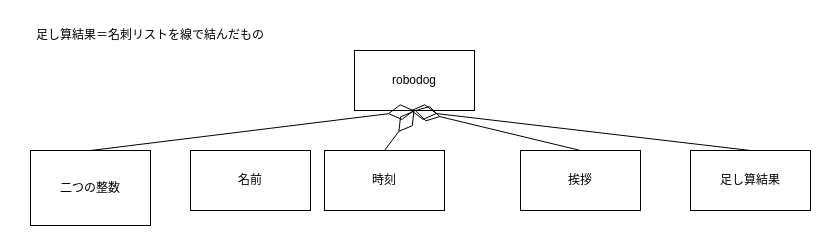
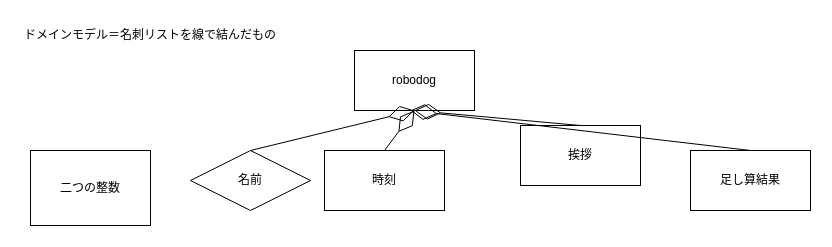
  <mxCell id="0" />
  <mxCell id="1" parent="0" />
- <mxCell id="2" value="名前" style="rounded=0;whiteSpace=wrap;html=1;" vertex="1" parent="1"><mxGeometry x="190" y="150" width="120" height="60" as="geometry" /></mxCell>
+ <mxCell id="2" value="名前" style="rhombus;whiteSpace=wrap;html=1;" vertex="1" parent="1"><mxGeometry x="190" y="150" width="120" height="60" as="geometry" /></mxCell>
  <mxCell id="3" value="時刻" style="rounded=0;whiteSpace=wrap;html=1;" vertex="1" parent="1"><mxGeometry x="324" y="150" width="120" height="60" as="geometry" /></mxCell>
- <mxCell id="4" value="挨拶" style="rounded=0;whiteSpace=wrap;html=1;" vertex="1" parent="1"><mxGeometry x="520" y="150" width="120" height="60" as="geometry" /></mxCell>
+ <mxCell id="4" value="挨拶" style="rounded=0;whiteSpace=wrap;html=1;" vertex="1" parent="1"><mxGeometry x="520" y="125" width="120" height="60" as="geometry" /></mxCell>
  <mxCell id="5" value="足し算結果" style="rounded=0;whiteSpace=wrap;html=1;" vertex="1" parent="1"><mxGeometry x="690" y="150" width="120" height="60" as="geometry" /></mxCell>
  <mxCell id="6" value="二つの整数" style="rounded=0;whiteSpace=wrap;html=1;" vertex="1" parent="1"><mxGeometry x="30" y="150" width="120" height="75" as="geometry" /></mxCell>
  <mxCell id="7" value="robodog" style="rounded=0;whiteSpace=wrap;html=1;" vertex="1" parent="1"><mxGeometry x="354" y="50" width="120" height="60" as="geometry" /></mxCell>
- <mxCell id="8" value="足し算結果＝名刺リストを線で結んだもの" style="text;html=1;align=center;verticalAlign=middle;whiteSpace=wrap;rounded=0;" vertex="1" parent="1"><mxGeometry x="20" y="20" width="260" height="30" as="geometry" /></mxCell>
- <mxCell id="9" value="" style="endArrow=diamondThin;endFill=0;endSize=24;html=1;rounded=0;entryX=0.5;entryY=1;entryDx=0;entryDy=0;exitX=0.5;exitY=0;exitDx=0;exitDy=0;" edge="1" parent="1" source="6" target="7"><mxGeometry width="160" relative="1" as="geometry"><mxPoint x="100" y="120" as="sourcePoint" /><mxPoint x="260" y="120" as="targetPoint" /></mxGeometry></mxCell>
+ <mxCell id="8" value="ドメインモデル＝名刺リストを線で結んだもの" style="text;html=1;align=center;verticalAlign=middle;whiteSpace=wrap;rounded=0;" vertex="1" parent="1"><mxGeometry x="20" y="20" width="260" height="30" as="geometry" /></mxCell>
+ <mxCell id="10" value="" style="endArrow=diamondThin;endFill=0;endSize=24;html=1;rounded=0;entryX=0.5;entryY=1;entryDx=0;entryDy=0;exitX=0.5;exitY=0;exitDx=0;exitDy=0;" edge="1" parent="1" source="2" target="7"><mxGeometry width="160" relative="1" as="geometry"><mxPoint x="320" y="280" as="sourcePoint" /><mxPoint x="644" y="240" as="targetPoint" /></mxGeometry></mxCell>
  <mxCell id="11" value="" style="endArrow=diamondThin;endFill=0;endSize=24;html=1;rounded=0;entryX=0.5;entryY=1;entryDx=0;entryDy=0;exitX=0.5;exitY=0;exitDx=0;exitDy=0;" edge="1" parent="1" source="3" target="7"><mxGeometry width="160" relative="1" as="geometry"><mxPoint x="450" y="120" as="sourcePoint" /><mxPoint x="774" y="80" as="targetPoint" /></mxGeometry></mxCell>
  <mxCell id="12" value="" style="endArrow=diamondThin;endFill=0;endSize=24;html=1;rounded=0;entryX=0.5;entryY=1;entryDx=0;entryDy=0;exitX=0.5;exitY=0;exitDx=0;exitDy=0;" edge="1" parent="1" source="4" target="7"><mxGeometry width="160" relative="1" as="geometry"><mxPoint x="580" y="90" as="sourcePoint" /><mxPoint x="904" y="50" as="targetPoint" /></mxGeometry></mxCell>
  <mxCell id="13" value="" style="endArrow=diamondThin;endFill=0;endSize=24;html=1;rounded=0;exitX=0.5;exitY=0;exitDx=0;exitDy=0;" edge="1" parent="1" source="5"><mxGeometry width="160" relative="1" as="geometry"><mxPoint x="520" y="160" as="sourcePoint" /><mxPoint x="410" y="110" as="targetPoint" /></mxGeometry></mxCell>
